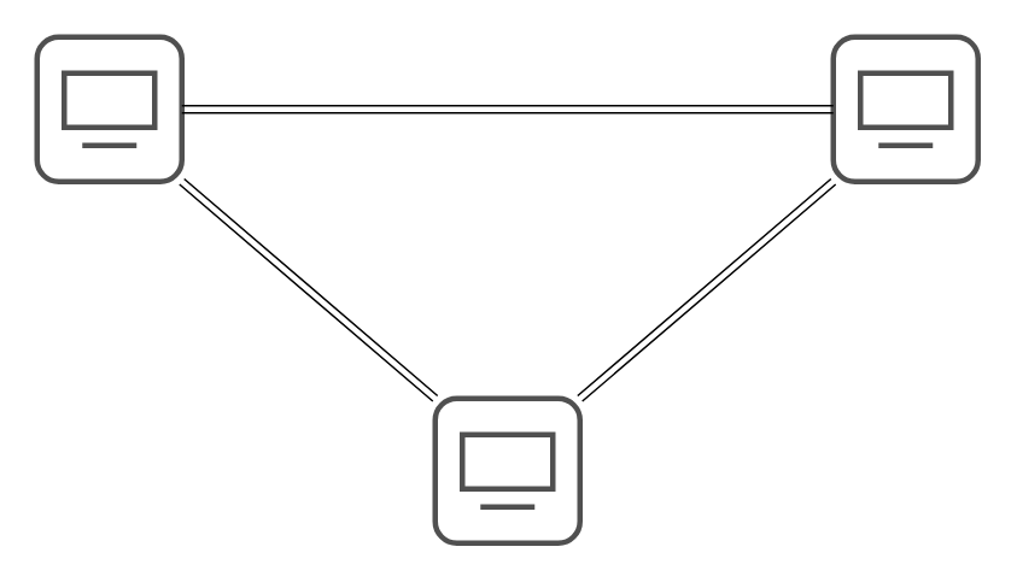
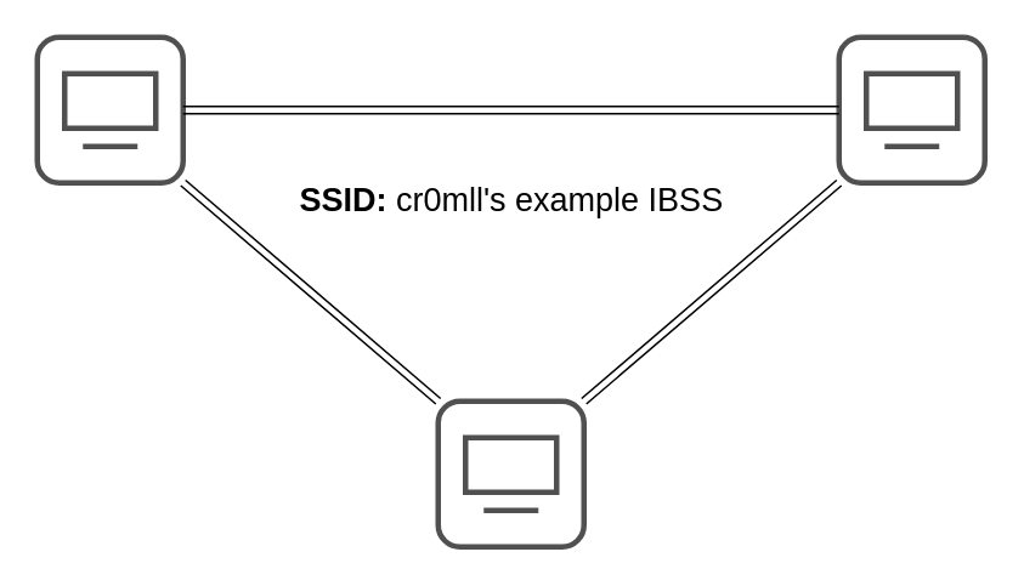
  <mxCell id="0" />
  <mxCell id="1" parent="0" />
  <mxCell id="2" value="" style="group" parent="1" vertex="1" connectable="0"><mxGeometry x="20" y="20" width="80" height="80" as="geometry" /></mxCell>
  <mxCell id="3" value="" style="rounded=1;whiteSpace=wrap;html=1;strokeWidth=3;strokeColor=#505050;" parent="2" vertex="1"><mxGeometry width="80" height="80" as="geometry" /></mxCell>
  <mxCell id="4" value="" style="rounded=0;whiteSpace=wrap;html=1;strokeColor=#505050;strokeWidth=3;" parent="2" vertex="1"><mxGeometry x="15" y="20" width="50" height="30" as="geometry" /></mxCell>
  <mxCell id="5" value="" style="endArrow=none;html=1;rounded=0;strokeWidth=3;strokeColor=#505050;" parent="2" edge="1"><mxGeometry width="50" height="50" relative="1" as="geometry"><mxPoint x="25" y="60" as="sourcePoint" /><mxPoint x="55" y="60" as="targetPoint" /></mxGeometry></mxCell>
  <mxCell id="6" value="" style="group" vertex="1" connectable="0" parent="1"><mxGeometry x="240" y="220" width="80" height="80" as="geometry" /></mxCell>
  <mxCell id="7" value="" style="rounded=1;whiteSpace=wrap;html=1;strokeWidth=3;strokeColor=#505050;" vertex="1" parent="6"><mxGeometry width="80" height="80" as="geometry" /></mxCell>
  <mxCell id="8" value="" style="rounded=0;whiteSpace=wrap;html=1;strokeColor=#505050;strokeWidth=3;" vertex="1" parent="6"><mxGeometry x="15" y="20" width="50" height="30" as="geometry" /></mxCell>
  <mxCell id="9" value="" style="endArrow=none;html=1;rounded=0;strokeWidth=3;strokeColor=#505050;" edge="1" parent="6"><mxGeometry width="50" height="50" relative="1" as="geometry"><mxPoint x="25" y="60" as="sourcePoint" /><mxPoint x="55" y="60" as="targetPoint" /></mxGeometry></mxCell>
  <mxCell id="10" value="" style="group" vertex="1" connectable="0" parent="1"><mxGeometry x="460" y="20" width="80" height="80" as="geometry" /></mxCell>
  <mxCell id="11" value="" style="rounded=1;whiteSpace=wrap;html=1;strokeWidth=3;strokeColor=#505050;" vertex="1" parent="10"><mxGeometry width="80" height="80" as="geometry" /></mxCell>
  <mxCell id="12" value="" style="rounded=0;whiteSpace=wrap;html=1;strokeColor=#505050;strokeWidth=3;" vertex="1" parent="10"><mxGeometry x="15" y="20" width="50" height="30" as="geometry" /></mxCell>
  <mxCell id="13" value="" style="endArrow=none;html=1;rounded=0;strokeWidth=3;strokeColor=#505050;" edge="1" parent="10"><mxGeometry width="50" height="50" relative="1" as="geometry"><mxPoint x="25" y="60" as="sourcePoint" /><mxPoint x="55" y="60" as="targetPoint" /></mxGeometry></mxCell>
  <mxCell id="14" style="rounded=0;orthogonalLoop=1;jettySize=auto;html=1;exitX=1;exitY=0;exitDx=0;exitDy=0;entryX=0;entryY=1;entryDx=0;entryDy=0;shape=link;" edge="1" parent="1" source="7" target="11"><mxGeometry relative="1" as="geometry" /></mxCell>
  <mxCell id="15" style="edgeStyle=none;shape=link;rounded=0;orthogonalLoop=1;jettySize=auto;html=1;exitX=1;exitY=1;exitDx=0;exitDy=0;entryX=0;entryY=0;entryDx=0;entryDy=0;" edge="1" parent="1" source="3" target="7"><mxGeometry relative="1" as="geometry" /></mxCell>
  <mxCell id="16" style="edgeStyle=none;shape=link;rounded=0;orthogonalLoop=1;jettySize=auto;html=1;exitX=1;exitY=0.5;exitDx=0;exitDy=0;entryX=0;entryY=0.5;entryDx=0;entryDy=0;" edge="1" parent="1" source="3" target="11"><mxGeometry relative="1" as="geometry" /></mxCell>
+ <mxCell id="17" value="&lt;b&gt;SSID:&lt;/b&gt; cr0mll's example IBSS" style="text;html=1;align=center;verticalAlign=middle;resizable=0;points=[];autosize=1;strokeColor=none;fillColor=none;fontSize=18;" vertex="1" parent="1"><mxGeometry x="150" y="90" width="260" height="40" as="geometry" /></mxCell>
